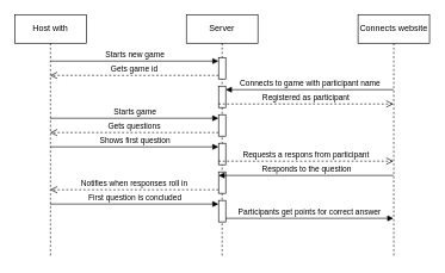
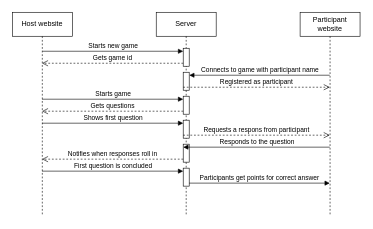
  <mxCell id="0" />
  <mxCell id="1" parent="0" />
- <mxCell id="2" value="Host with" style="shape=umlLifeline;perimeter=lifelinePerimeter;whiteSpace=wrap;html=1;container=0;dropTarget=0;collapsible=0;recursiveResize=0;outlineConnect=0;portConstraint=eastwest;newEdgeStyle={&quot;edgeStyle&quot;:&quot;elbowEdgeStyle&quot;,&quot;elbow&quot;:&quot;vertical&quot;,&quot;curved&quot;:0,&quot;rounded&quot;:0};" parent="1" vertex="1"><mxGeometry x="20" y="20" width="100" height="340" as="geometry" /></mxCell>
+ <mxCell id="2" value="Host website" style="shape=umlLifeline;perimeter=lifelinePerimeter;whiteSpace=wrap;html=1;container=0;dropTarget=0;collapsible=0;recursiveResize=0;outlineConnect=0;portConstraint=eastwest;newEdgeStyle={&quot;edgeStyle&quot;:&quot;elbowEdgeStyle&quot;,&quot;elbow&quot;:&quot;vertical&quot;,&quot;curved&quot;:0,&quot;rounded&quot;:0};" parent="1" vertex="1"><mxGeometry x="20" y="20" width="100" height="340" as="geometry" /></mxCell>
  <mxCell id="3" value="Server" style="shape=umlLifeline;perimeter=lifelinePerimeter;whiteSpace=wrap;html=1;container=0;dropTarget=0;collapsible=0;recursiveResize=0;outlineConnect=0;portConstraint=eastwest;newEdgeStyle={&quot;edgeStyle&quot;:&quot;elbowEdgeStyle&quot;,&quot;elbow&quot;:&quot;vertical&quot;,&quot;curved&quot;:0,&quot;rounded&quot;:0};" parent="1" vertex="1"><mxGeometry x="260" y="20" width="100" height="340" as="geometry" /></mxCell>
  <mxCell id="4" value="" style="html=1;points=[[0,0,0,0,5],[0,1,0,0,-5],[1,0,0,0,5],[1,1,0,0,-5]];perimeter=orthogonalPerimeter;outlineConnect=0;targetShapes=umlLifeline;portConstraint=eastwest;newEdgeStyle={&quot;curved&quot;:0,&quot;rounded&quot;:0};" vertex="1" parent="3"><mxGeometry x="45" y="60" width="10" height="30" as="geometry" /></mxCell>
  <mxCell id="5" value="" style="html=1;points=[[0,0,0,0,5],[0,1,0,0,-5],[1,0,0,0,5],[1,1,0,0,-5]];perimeter=orthogonalPerimeter;outlineConnect=0;targetShapes=umlLifeline;portConstraint=eastwest;newEdgeStyle={&quot;curved&quot;:0,&quot;rounded&quot;:0};" vertex="1" parent="3"><mxGeometry x="45" y="100" width="10" height="30" as="geometry" /></mxCell>
  <mxCell id="6" value="" style="html=1;points=[[0,0,0,0,5],[0,1,0,0,-5],[1,0,0,0,5],[1,1,0,0,-5]];perimeter=orthogonalPerimeter;outlineConnect=0;targetShapes=umlLifeline;portConstraint=eastwest;newEdgeStyle={&quot;curved&quot;:0,&quot;rounded&quot;:0};" vertex="1" parent="3"><mxGeometry x="45" y="140" width="10" height="30" as="geometry" /></mxCell>
  <mxCell id="7" value="" style="html=1;points=[[0,0,0,0,5],[0,1,0,0,-5],[1,0,0,0,5],[1,1,0,0,-5]];perimeter=orthogonalPerimeter;outlineConnect=0;targetShapes=umlLifeline;portConstraint=eastwest;newEdgeStyle={&quot;curved&quot;:0,&quot;rounded&quot;:0};" vertex="1" parent="3"><mxGeometry x="45" y="180" width="10" height="30" as="geometry" /></mxCell>
  <mxCell id="8" value="" style="html=1;points=[[0,0,0,0,5],[0,1,0,0,-5],[1,0,0,0,5],[1,1,0,0,-5]];perimeter=orthogonalPerimeter;outlineConnect=0;targetShapes=umlLifeline;portConstraint=eastwest;newEdgeStyle={&quot;curved&quot;:0,&quot;rounded&quot;:0};" vertex="1" parent="3"><mxGeometry x="45" y="220" width="10" height="30" as="geometry" /></mxCell>
  <mxCell id="9" value="" style="html=1;points=[[0,0,0,0,5],[0,1,0,0,-5],[1,0,0,0,5],[1,1,0,0,-5]];perimeter=orthogonalPerimeter;outlineConnect=0;targetShapes=umlLifeline;portConstraint=eastwest;newEdgeStyle={&quot;curved&quot;:0,&quot;rounded&quot;:0};" vertex="1" parent="3"><mxGeometry x="45" y="260" width="10" height="30" as="geometry" /></mxCell>
- <mxCell id="10" value="Connects website" style="shape=umlLifeline;perimeter=lifelinePerimeter;whiteSpace=wrap;html=1;container=0;dropTarget=0;collapsible=0;recursiveResize=0;outlineConnect=0;portConstraint=eastwest;newEdgeStyle={&quot;edgeStyle&quot;:&quot;elbowEdgeStyle&quot;,&quot;elbow&quot;:&quot;vertical&quot;,&quot;curved&quot;:0,&quot;rounded&quot;:0};" vertex="1" parent="1"><mxGeometry x="500" y="20" width="100" height="340" as="geometry" /></mxCell>
+ <mxCell id="10" value="Participant website" style="shape=umlLifeline;perimeter=lifelinePerimeter;whiteSpace=wrap;html=1;container=0;dropTarget=0;collapsible=0;recursiveResize=0;outlineConnect=0;portConstraint=eastwest;newEdgeStyle={&quot;edgeStyle&quot;:&quot;elbowEdgeStyle&quot;,&quot;elbow&quot;:&quot;vertical&quot;,&quot;curved&quot;:0,&quot;rounded&quot;:0};" vertex="1" parent="1"><mxGeometry x="500" y="20" width="100" height="340" as="geometry" /></mxCell>
  <mxCell id="11" value="Starts new game" style="html=1;verticalAlign=bottom;endArrow=block;curved=0;rounded=0;entryX=0;entryY=0;entryDx=0;entryDy=5;" edge="1" target="4" parent="1"><mxGeometry x="0.001" relative="1" as="geometry"><mxPoint x="70" y="85" as="sourcePoint" /><mxPoint as="offset" /></mxGeometry></mxCell>
  <mxCell id="12" value="Gets game id" style="html=1;verticalAlign=bottom;endArrow=open;dashed=1;endSize=8;curved=0;rounded=0;exitX=0;exitY=1;exitDx=0;exitDy=-5;" edge="1" source="4" parent="1" target="2"><mxGeometry relative="1" as="geometry"><mxPoint x="70" y="155" as="targetPoint" /></mxGeometry></mxCell>
  <mxCell id="13" value="Connects to game with participant name" style="html=1;verticalAlign=bottom;endArrow=block;curved=0;rounded=0;entryX=1;entryY=0;entryDx=0;entryDy=5;entryPerimeter=0;" edge="1" target="5" parent="1" source="10"><mxGeometry relative="1" as="geometry"><mxPoint x="235" y="125" as="sourcePoint" /></mxGeometry></mxCell>
  <mxCell id="14" value="Registered as participant" style="html=1;verticalAlign=bottom;endArrow=open;dashed=1;endSize=8;curved=0;rounded=0;exitX=0;exitY=1;exitDx=0;exitDy=-5;" edge="1" source="5" parent="1" target="10"><mxGeometry relative="1" as="geometry"><mxPoint x="235" y="195" as="targetPoint" /></mxGeometry></mxCell>
  <mxCell id="15" value="Starts game" style="html=1;verticalAlign=bottom;endArrow=block;curved=0;rounded=0;entryX=0;entryY=0;entryDx=0;entryDy=5;" edge="1" target="6" parent="1" source="2"><mxGeometry relative="1" as="geometry"><mxPoint x="235" y="165" as="sourcePoint" /></mxGeometry></mxCell>
  <mxCell id="16" value="Gets questions" style="html=1;verticalAlign=bottom;endArrow=open;dashed=1;endSize=8;curved=0;rounded=0;exitX=0;exitY=1;exitDx=0;exitDy=-5;" edge="1" source="6" parent="1" target="2"><mxGeometry relative="1" as="geometry"><mxPoint x="235" y="235" as="targetPoint" /></mxGeometry></mxCell>
  <mxCell id="17" value="Shows first question" style="html=1;verticalAlign=bottom;endArrow=block;curved=0;rounded=0;entryX=0;entryY=0;entryDx=0;entryDy=5;" edge="1" target="7" parent="1" source="2"><mxGeometry relative="1" as="geometry"><mxPoint x="235" y="205" as="sourcePoint" /></mxGeometry></mxCell>
  <mxCell id="18" value="Requests a respons from participant" style="html=1;verticalAlign=bottom;endArrow=open;dashed=1;endSize=8;curved=0;rounded=0;exitX=0;exitY=1;exitDx=0;exitDy=-5;" edge="1" source="7" parent="1" target="10"><mxGeometry relative="1" as="geometry"><mxPoint x="235" y="275" as="targetPoint" /></mxGeometry></mxCell>
  <mxCell id="19" value="Responds to the question" style="html=1;verticalAlign=bottom;endArrow=block;curved=0;rounded=0;entryX=0;entryY=0;entryDx=0;entryDy=5;" edge="1" target="8" parent="1" source="10"><mxGeometry relative="1" as="geometry"><mxPoint x="235" y="245" as="sourcePoint" /></mxGeometry></mxCell>
  <mxCell id="20" value="Notifies when responses roll in" style="html=1;verticalAlign=bottom;endArrow=open;dashed=1;endSize=8;curved=0;rounded=0;exitX=0;exitY=1;exitDx=0;exitDy=-5;" edge="1" source="8" parent="1" target="2"><mxGeometry relative="1" as="geometry"><mxPoint x="235" y="315" as="targetPoint" /></mxGeometry></mxCell>
  <mxCell id="21" value="First question is concluded" style="html=1;verticalAlign=bottom;endArrow=block;curved=0;rounded=0;entryX=0;entryY=0;entryDx=0;entryDy=5;" edge="1" target="9" parent="1" source="2"><mxGeometry relative="1" as="geometry"><mxPoint x="235" y="285" as="sourcePoint" /></mxGeometry></mxCell>
  <mxCell id="22" value="Participants get points for correct answer" style="html=1;verticalAlign=bottom;endArrow=block;curved=0;rounded=0;exitX=1;exitY=1;exitDx=0;exitDy=-5;exitPerimeter=0;" edge="1" parent="1" source="9" target="10"><mxGeometry width="80" relative="1" as="geometry"><mxPoint x="380" y="320" as="sourcePoint" /><mxPoint x="460" y="320" as="targetPoint" /></mxGeometry></mxCell>
